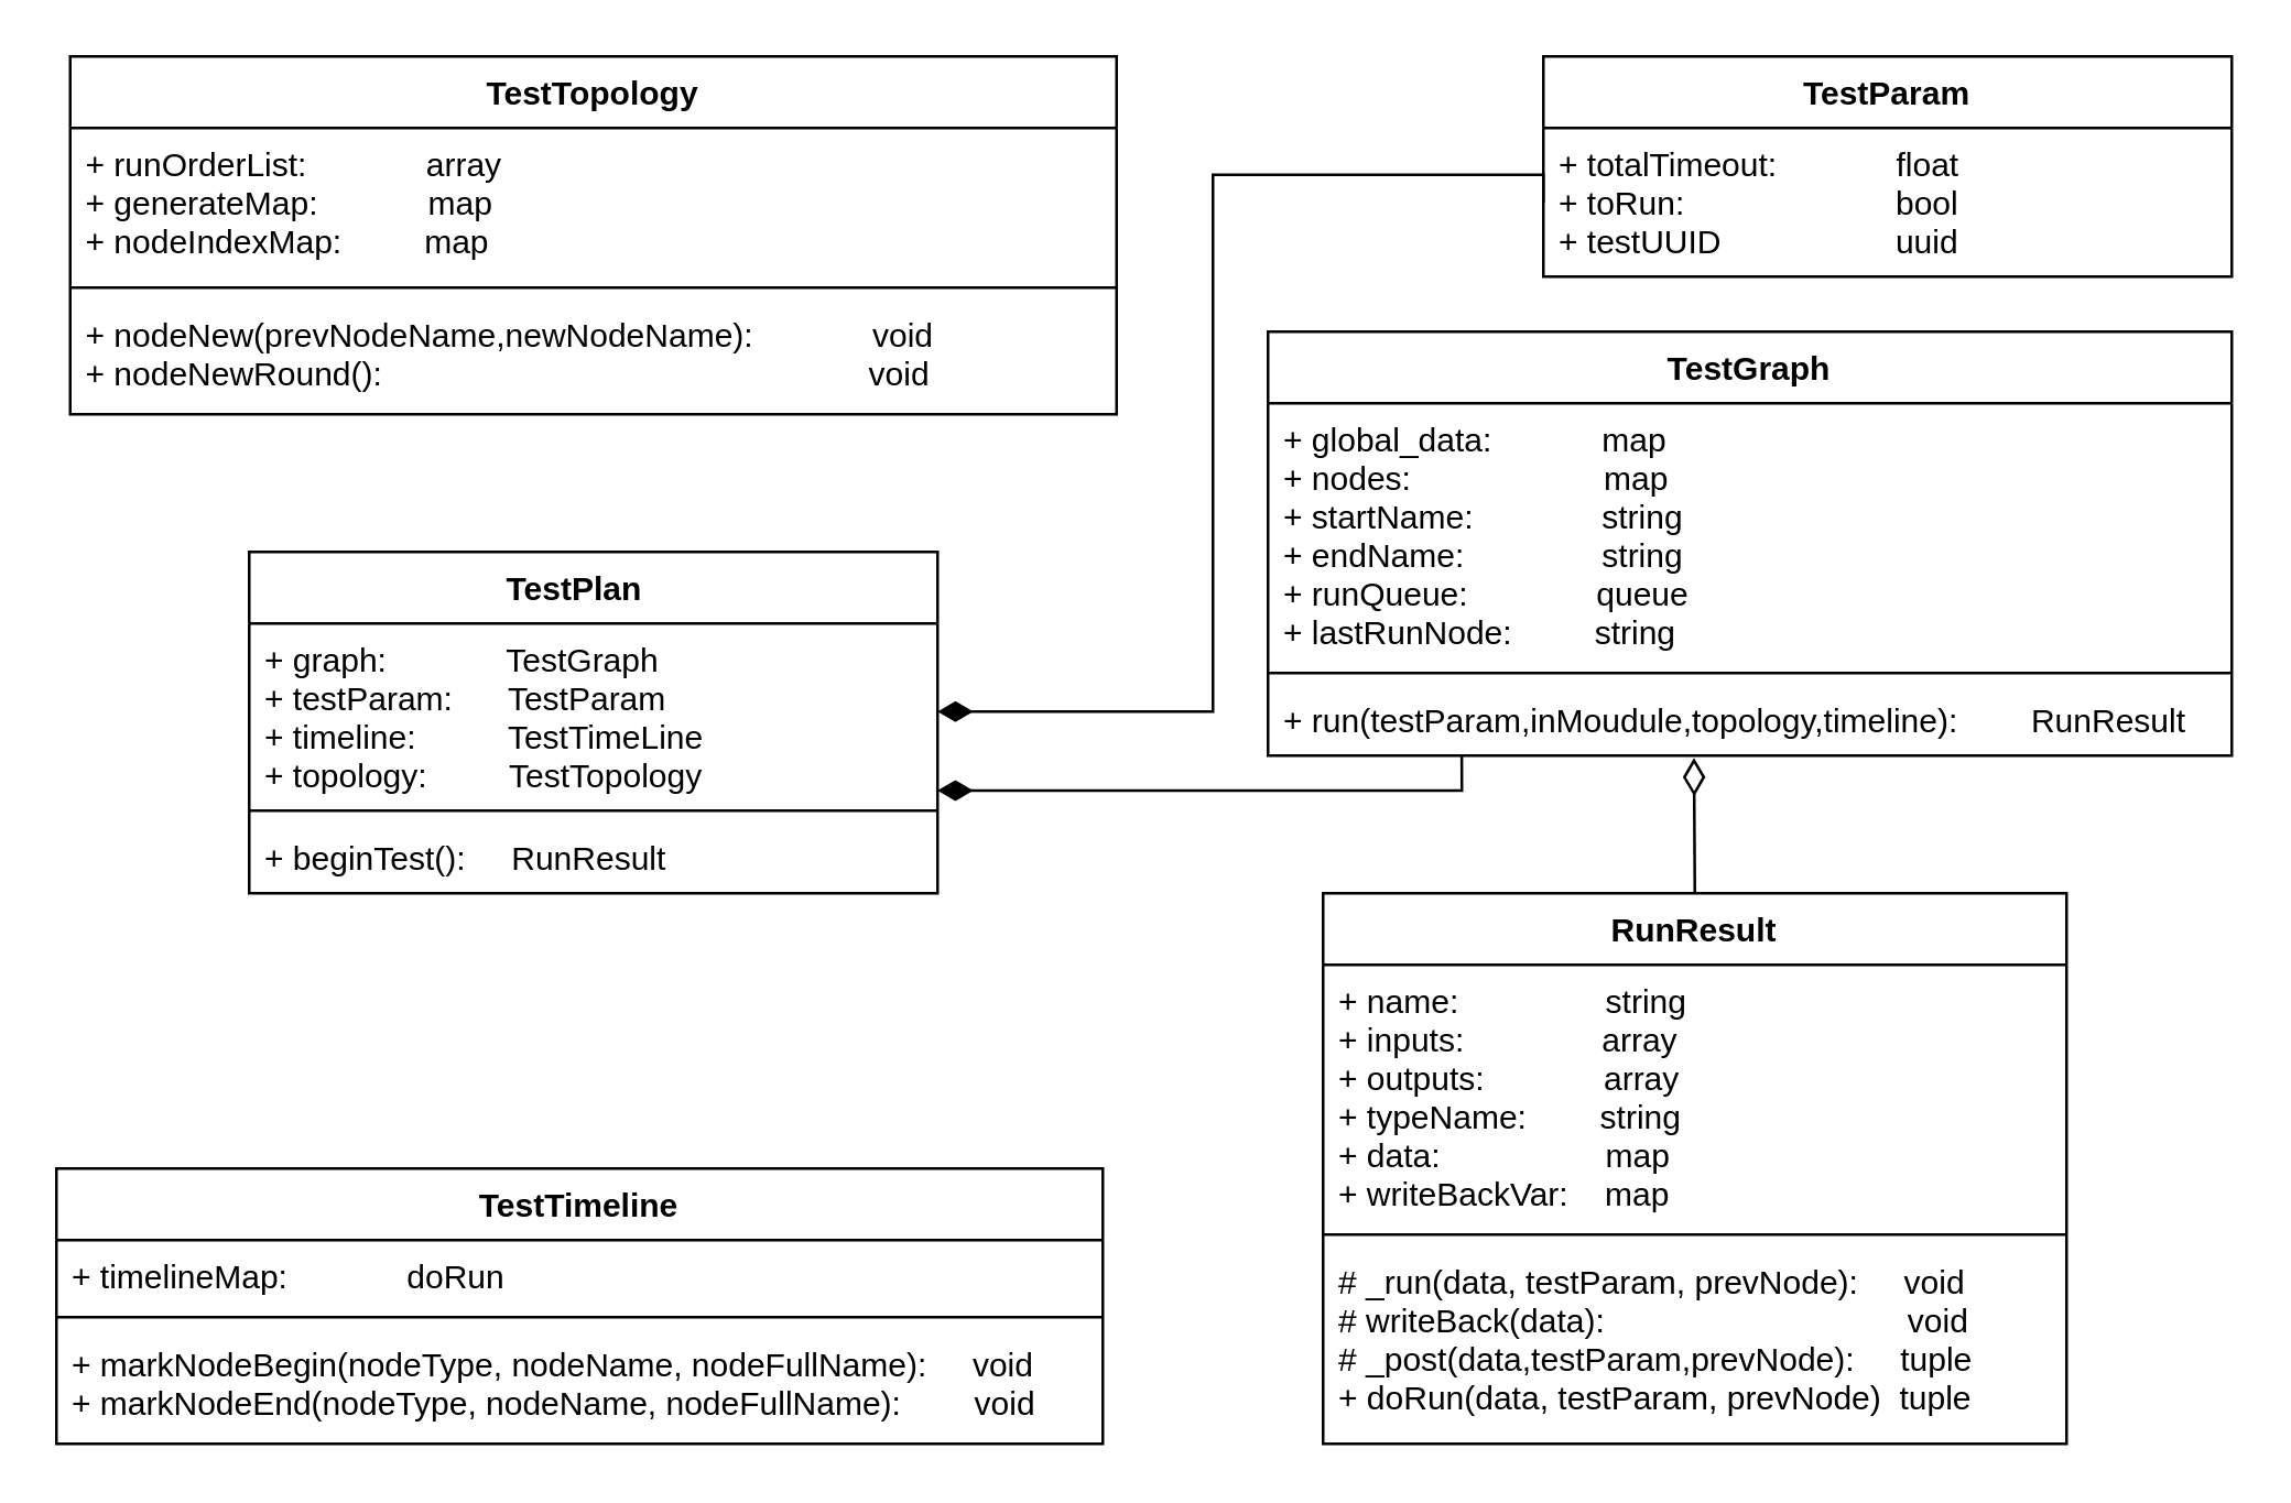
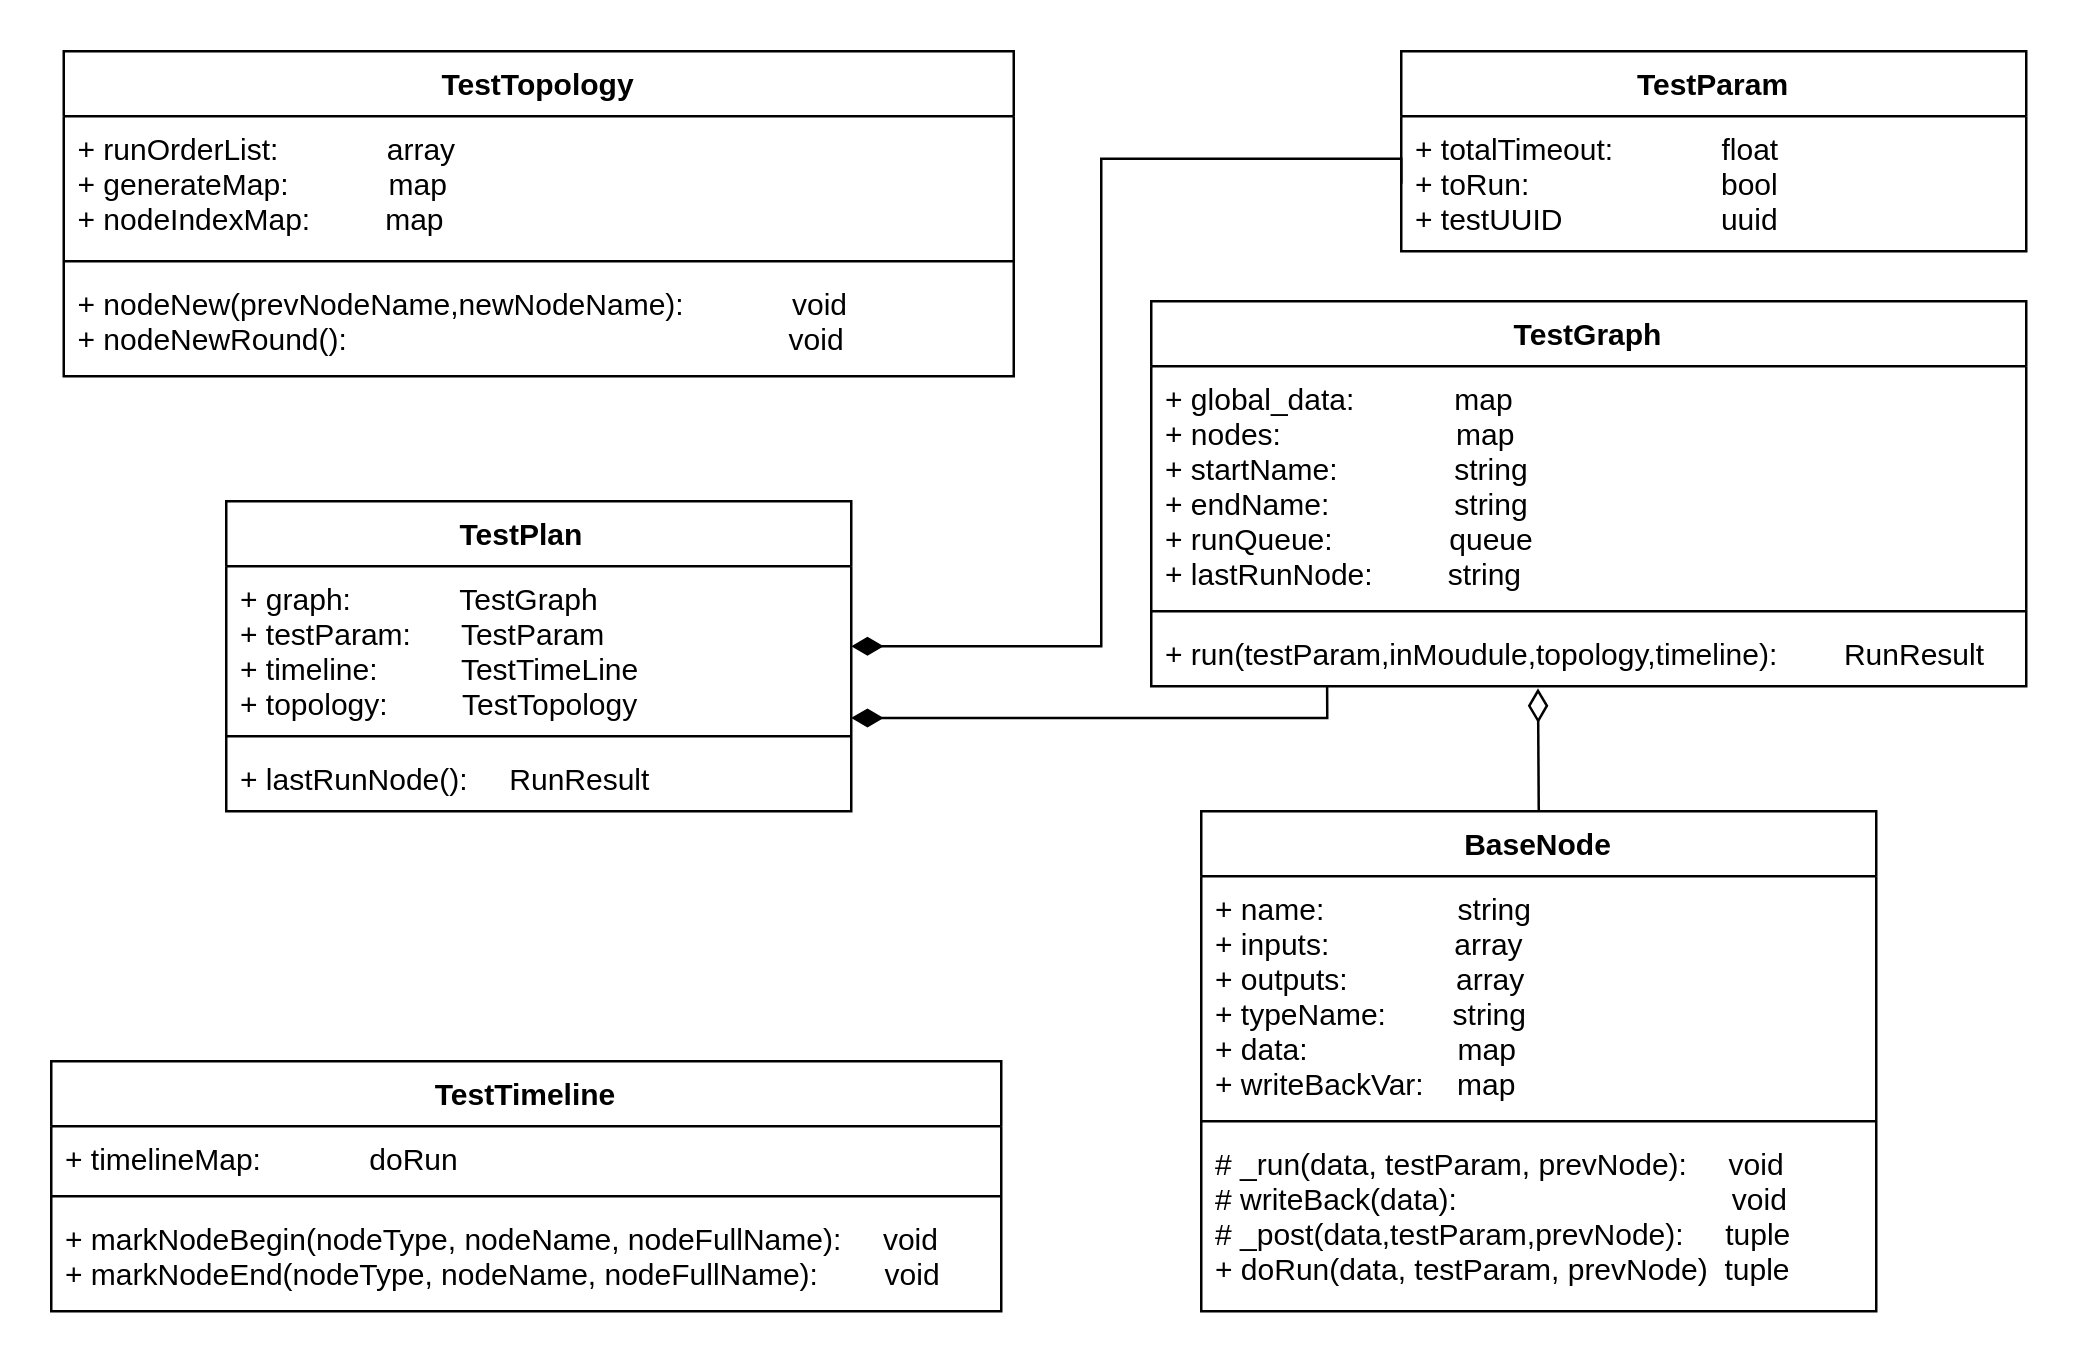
  <mxCell id="0" />
  <mxCell id="1" parent="0" />
  <mxCell id="2" value="TestPlan    " style="swimlane;fontStyle=1;align=center;verticalAlign=top;childLayout=stackLayout;horizontal=1;startSize=26;horizontalStack=0;resizeParent=1;resizeParentMax=0;resizeLast=0;collapsible=1;marginBottom=0;" vertex="1" parent="1"><mxGeometry x="90" y="200" width="250" height="124" as="geometry" /></mxCell>
  <mxCell id="3" value="+ graph:             TestGraph&#10;+ testParam:      TestParam&#10;+ timeline:          TestTimeLine&#10;+ topology:         TestTopology" style="text;strokeColor=none;fillColor=none;align=left;verticalAlign=top;spacingLeft=4;spacingRight=4;overflow=hidden;rotatable=0;points=[[0,0.5],[1,0.5]];portConstraint=eastwest;" vertex="1" parent="2"><mxGeometry y="26" width="250" height="64" as="geometry" /></mxCell>
  <mxCell id="4" value="" style="line;strokeWidth=1;fillColor=none;align=left;verticalAlign=middle;spacingTop=-1;spacingLeft=3;spacingRight=3;rotatable=0;labelPosition=right;points=[];portConstraint=eastwest;strokeColor=inherit;" vertex="1" parent="2"><mxGeometry y="90" width="250" height="8" as="geometry" /></mxCell>
- <mxCell id="5" value="+ beginTest():     RunResult" style="text;strokeColor=none;fillColor=none;align=left;verticalAlign=top;spacingLeft=4;spacingRight=4;overflow=hidden;rotatable=0;points=[[0,0.5],[1,0.5]];portConstraint=eastwest;" vertex="1" parent="2"><mxGeometry y="98" width="250" height="26" as="geometry" /></mxCell>
+ <mxCell id="5" value="+ lastRunNode():     RunResult" style="text;strokeColor=none;fillColor=none;align=left;verticalAlign=top;spacingLeft=4;spacingRight=4;overflow=hidden;rotatable=0;points=[[0,0.5],[1,0.5]];portConstraint=eastwest;" vertex="1" parent="2"><mxGeometry y="98" width="250" height="26" as="geometry" /></mxCell>
  <mxCell id="6" value="TestParam" style="swimlane;fontStyle=1;align=center;verticalAlign=top;childLayout=stackLayout;horizontal=1;startSize=26;horizontalStack=0;resizeParent=1;resizeParentMax=0;resizeLast=0;collapsible=1;marginBottom=0;" vertex="1" parent="1"><mxGeometry x="560" y="20" width="250" height="80" as="geometry" /></mxCell>
  <mxCell id="7" value="+ totalTimeout:             float&#10;+ toRun:                       bool&#10;+ testUUID                   uuid" style="text;strokeColor=none;fillColor=none;align=left;verticalAlign=top;spacingLeft=4;spacingRight=4;overflow=hidden;rotatable=0;points=[[0,0.5],[1,0.5]];portConstraint=eastwest;" vertex="1" parent="6"><mxGeometry y="26" width="250" height="54" as="geometry" /></mxCell>
  <mxCell id="8" value="TestTimeline" style="swimlane;fontStyle=1;align=center;verticalAlign=top;childLayout=stackLayout;horizontal=1;startSize=26;horizontalStack=0;resizeParent=1;resizeParentMax=0;resizeLast=0;collapsible=1;marginBottom=0;" vertex="1" parent="1"><mxGeometry x="20" y="424" width="380" height="100" as="geometry" /></mxCell>
  <mxCell id="9" value="+ timelineMap:             doRun&#10;" style="text;strokeColor=none;fillColor=none;align=left;verticalAlign=top;spacingLeft=4;spacingRight=4;overflow=hidden;rotatable=0;points=[[0,0.5],[1,0.5]];portConstraint=eastwest;" vertex="1" parent="8"><mxGeometry y="26" width="380" height="24" as="geometry" /></mxCell>
  <mxCell id="10" value="" style="line;strokeWidth=1;fillColor=none;align=left;verticalAlign=middle;spacingTop=-1;spacingLeft=3;spacingRight=3;rotatable=0;labelPosition=right;points=[];portConstraint=eastwest;strokeColor=inherit;" vertex="1" parent="8"><mxGeometry y="50" width="380" height="8" as="geometry" /></mxCell>
  <mxCell id="11" value="+ markNodeBegin(nodeType, nodeName, nodeFullName):     void&#10;+ markNodeEnd(nodeType, nodeName, nodeFullName):        void" style="text;strokeColor=none;fillColor=none;align=left;verticalAlign=top;spacingLeft=4;spacingRight=4;overflow=hidden;rotatable=0;points=[[0,0.5],[1,0.5]];portConstraint=eastwest;" vertex="1" parent="8"><mxGeometry y="58" width="380" height="42" as="geometry" /></mxCell>
  <mxCell id="12" style="edgeStyle=orthogonalEdgeStyle;rounded=0;orthogonalLoop=1;jettySize=auto;html=1;exitX=0.201;exitY=1.005;exitDx=0;exitDy=0;entryX=1;entryY=0.948;entryDx=0;entryDy=0;startArrow=none;startFill=0;endArrow=diamondThin;endFill=1;entryPerimeter=0;exitPerimeter=0;endSize=10;" edge="1" parent="1" source="16" target="3"><mxGeometry relative="1" as="geometry"><Array as="points"><mxPoint x="530" y="287" /></Array></mxGeometry></mxCell>
  <mxCell id="13" value="TestGraph" style="swimlane;fontStyle=1;align=center;verticalAlign=top;childLayout=stackLayout;horizontal=1;startSize=26;horizontalStack=0;resizeParent=1;resizeParentMax=0;resizeLast=0;collapsible=1;marginBottom=0;" vertex="1" parent="1"><mxGeometry x="460" y="120" width="350" height="154" as="geometry" /></mxCell>
  <mxCell id="14" value="+ global_data:            map&#10;+ nodes:                     map&#10;+ startName:              string&#10;+ endName:               string&#10;+ runQueue:                  queue&#10;+ lastRunNode:           string" style="text;strokeColor=none;fillColor=none;align=left;verticalAlign=top;spacingLeft=4;spacingRight=4;overflow=hidden;rotatable=0;points=[[0,0.5],[1,0.5]];portConstraint=eastwest;" vertex="1" parent="13"><mxGeometry y="26" width="350" height="94" as="geometry" /></mxCell>
  <mxCell id="15" value="" style="line;strokeWidth=1;fillColor=none;align=left;verticalAlign=middle;spacingTop=-1;spacingLeft=3;spacingRight=3;rotatable=0;labelPosition=right;points=[];portConstraint=eastwest;strokeColor=inherit;" vertex="1" parent="13"><mxGeometry y="120" width="350" height="8" as="geometry" /></mxCell>
  <mxCell id="16" value="+ run(testParam,inMoudule,topology,timeline):        RunResult&#10;" style="text;strokeColor=none;fillColor=none;align=left;verticalAlign=top;spacingLeft=4;spacingRight=4;overflow=hidden;rotatable=0;points=[[0,0.5],[1,0.5]];portConstraint=eastwest;" vertex="1" parent="13"><mxGeometry y="128" width="350" height="26" as="geometry" /></mxCell>
  <mxCell id="17" style="edgeStyle=orthogonalEdgeStyle;rounded=0;orthogonalLoop=1;jettySize=auto;html=1;exitX=0;exitY=0.5;exitDx=0;exitDy=0;entryX=1;entryY=0.5;entryDx=0;entryDy=0;endArrow=diamondThin;endFill=1;endSize=10;" edge="1" parent="1" source="7" target="3"><mxGeometry relative="1" as="geometry"><Array as="points"><mxPoint x="440" y="63" /><mxPoint x="440" y="258" /></Array></mxGeometry></mxCell>
  <mxCell id="18" value="TestTopology" style="swimlane;fontStyle=1;align=center;verticalAlign=top;childLayout=stackLayout;horizontal=1;startSize=26;horizontalStack=0;resizeParent=1;resizeParentMax=0;resizeLast=0;collapsible=1;marginBottom=0;" vertex="1" parent="1"><mxGeometry x="25" y="20" width="380" height="130" as="geometry" /></mxCell>
  <mxCell id="19" value="+ runOrderList:             array&#10;+ generateMap:            map&#10;+ nodeIndexMap:         map" style="text;strokeColor=none;fillColor=none;align=left;verticalAlign=top;spacingLeft=4;spacingRight=4;overflow=hidden;rotatable=0;points=[[0,0.5],[1,0.5]];portConstraint=eastwest;" vertex="1" parent="18"><mxGeometry y="26" width="380" height="54" as="geometry" /></mxCell>
  <mxCell id="20" value="" style="line;strokeWidth=1;fillColor=none;align=left;verticalAlign=middle;spacingTop=-1;spacingLeft=3;spacingRight=3;rotatable=0;labelPosition=right;points=[];portConstraint=eastwest;strokeColor=inherit;" vertex="1" parent="18"><mxGeometry y="80" width="380" height="8" as="geometry" /></mxCell>
  <mxCell id="21" value="+ nodeNew(prevNodeName,newNodeName):             void&#10;+ nodeNewRound():                                                     void" style="text;strokeColor=none;fillColor=none;align=left;verticalAlign=top;spacingLeft=4;spacingRight=4;overflow=hidden;rotatable=0;points=[[0,0.5],[1,0.5]];portConstraint=eastwest;" vertex="1" parent="18"><mxGeometry y="88" width="380" height="42" as="geometry" /></mxCell>
  <mxCell id="22" style="edgeStyle=orthogonalEdgeStyle;rounded=0;orthogonalLoop=1;jettySize=auto;html=1;exitX=0.5;exitY=0;exitDx=0;exitDy=0;entryX=0.442;entryY=1.032;entryDx=0;entryDy=0;entryPerimeter=0;startArrow=none;startFill=0;endArrow=diamondThin;endFill=0;endSize=11;" edge="1" parent="1" source="23" target="16"><mxGeometry relative="1" as="geometry" /></mxCell>
- <mxCell id="23" value="RunResult" style="swimlane;fontStyle=1;align=center;verticalAlign=top;childLayout=stackLayout;horizontal=1;startSize=26;horizontalStack=0;resizeParent=1;resizeParentMax=0;resizeLast=0;collapsible=1;marginBottom=0;" vertex="1" parent="1"><mxGeometry x="480" y="324" width="270" height="200" as="geometry" /></mxCell>
+ <mxCell id="23" value="BaseNode" style="swimlane;fontStyle=1;align=center;verticalAlign=top;childLayout=stackLayout;horizontal=1;startSize=26;horizontalStack=0;resizeParent=1;resizeParentMax=0;resizeLast=0;collapsible=1;marginBottom=0;" vertex="1" parent="1"><mxGeometry x="480" y="324" width="270" height="200" as="geometry" /></mxCell>
  <mxCell id="24" value="+ name:                string&#10;+ inputs:               array&#10;+ outputs:             array&#10;+ typeName:        string&#10;+ data:                  map&#10;+ writeBackVar:    map" style="text;strokeColor=none;fillColor=none;align=left;verticalAlign=top;spacingLeft=4;spacingRight=4;overflow=hidden;rotatable=0;points=[[0,0.5],[1,0.5]];portConstraint=eastwest;" vertex="1" parent="23"><mxGeometry y="26" width="270" height="94" as="geometry" /></mxCell>
  <mxCell id="25" value="" style="line;strokeWidth=1;fillColor=none;align=left;verticalAlign=middle;spacingTop=-1;spacingLeft=3;spacingRight=3;rotatable=0;labelPosition=right;points=[];portConstraint=eastwest;strokeColor=inherit;" vertex="1" parent="23"><mxGeometry y="120" width="270" height="8" as="geometry" /></mxCell>
  <mxCell id="26" value="# _run(data, testParam, prevNode):     void&#10;# writeBack(data):                                 void&#10;# _post(data,testParam,prevNode):     tuple&#10;+ doRun(data, testParam, prevNode)  tuple" style="text;strokeColor=none;fillColor=none;align=left;verticalAlign=top;spacingLeft=4;spacingRight=4;overflow=hidden;rotatable=0;points=[[0,0.5],[1,0.5]];portConstraint=eastwest;" vertex="1" parent="23"><mxGeometry y="128" width="270" height="72" as="geometry" /></mxCell>
